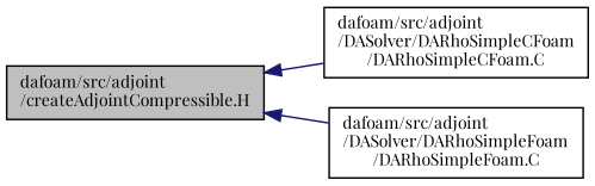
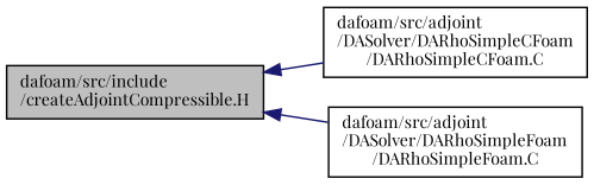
  digraph {
    rankdir=LR
    fontname="Playfair Display"
    node [color=black fontname="Playfair Display" fontsize=10 shape=record]
    edge [color=midnightblue dir=back fontname="Playfair Display" fontsize=10 labelfontname=Helvetica labelfontsize=10 style=solid]
-   n1 [fillcolor=grey75 fontcolor=black height=0.2 label="dafoam/src/adjoint\l/createAdjointCompressible.H" style=filled width=0.4]
+   n1 [fillcolor=grey75 fontcolor=black height=0.2 label="dafoam/src/include\l/createAdjointCompressible.H" style=filled width=0.4]
    n2 [height=0.2 label="dafoam/src/adjoint\l/DASolver/DARhoSimpleCFoam\l/DARhoSimpleCFoam.C" width=0.4]
    n3 [height=0.2 label="dafoam/src/adjoint\l/DASolver/DARhoSimpleFoam\l/DARhoSimpleFoam.C" width=0.4]
    n1 -> n2
    n1 -> n3
  }
